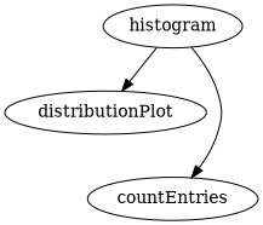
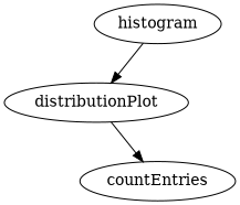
  digraph {
    histogram
    distributionPlot
    countEntries
    histogram -> distributionPlot
-   histogram -> countEntries
+   distributionPlot -> countEntries
  }
